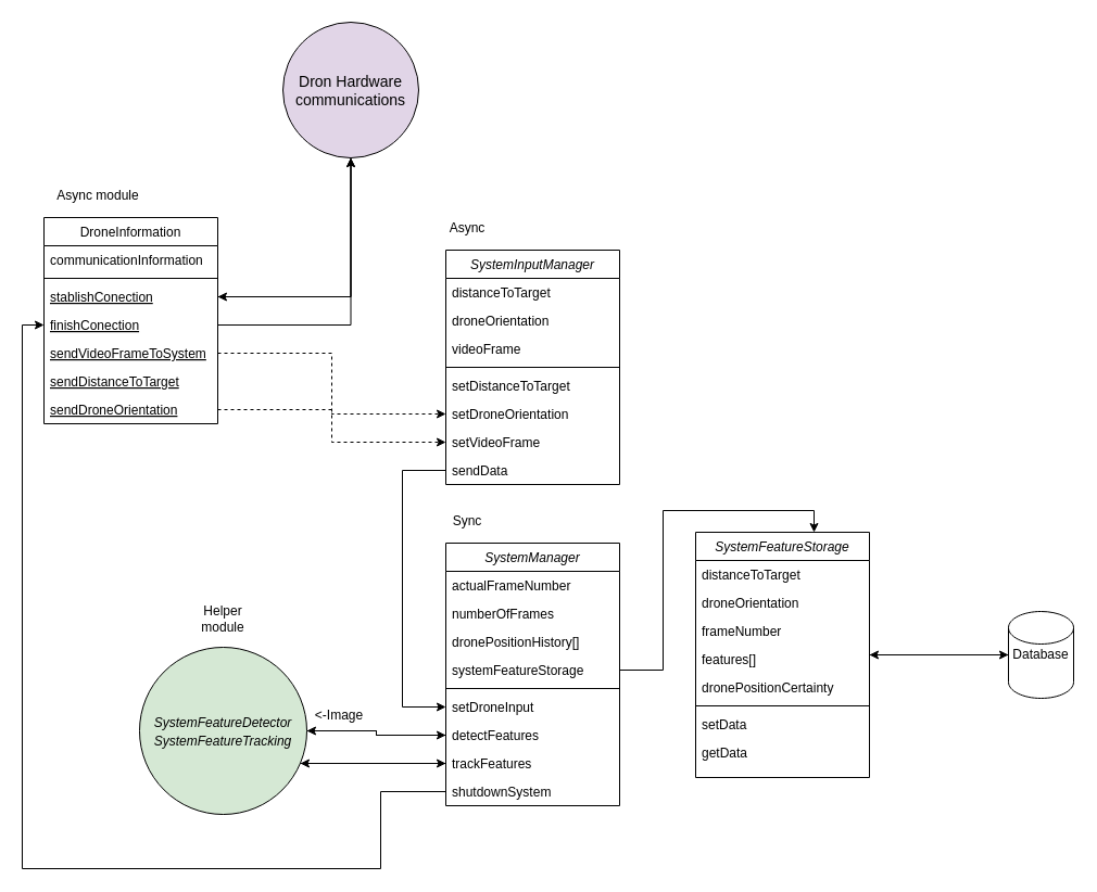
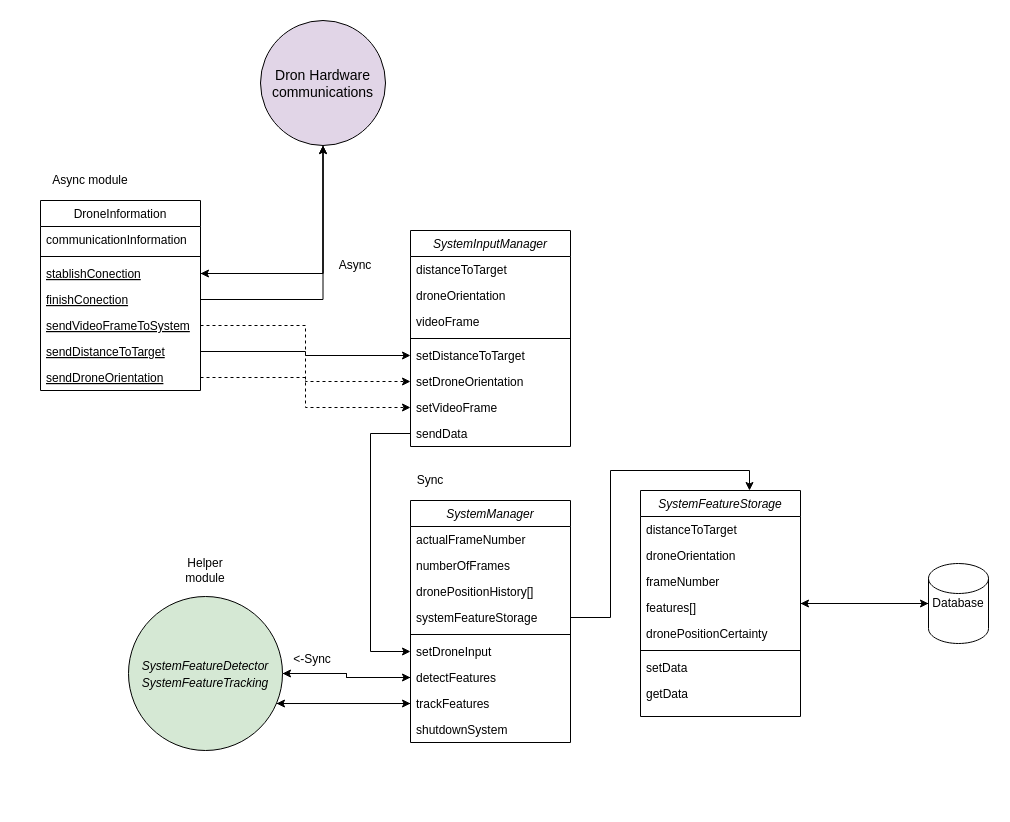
  <mxCell id="0" />
  <mxCell id="1" parent="0" />
  <mxCell id="2" style="edgeStyle=orthogonalEdgeStyle;rounded=0;orthogonalLoop=1;jettySize=auto;html=1;exitX=1;exitY=0.5;exitDx=0;exitDy=0;fontSize=20;" parent="1" source="7" target="15" edge="1"><mxGeometry relative="1" as="geometry" /></mxCell>
- <mxCell id="3" value="Async" style="text;html=1;strokeColor=none;fillColor=none;align=center;verticalAlign=middle;whiteSpace=wrap;rounded=0;" parent="1" vertex="1"><mxGeometry x="410" y="200" width="40" height="20" as="geometry" /></mxCell>
+ <mxCell id="3" value="Async" style="text;html=1;strokeColor=none;fillColor=none;align=center;verticalAlign=middle;whiteSpace=wrap;rounded=0;" parent="1" vertex="1"><mxGeometry x="335" y="255" width="40" height="20" as="geometry" /></mxCell>
  <mxCell id="4" value="DroneInformation" style="swimlane;fontStyle=0;align=center;verticalAlign=top;childLayout=stackLayout;horizontal=1;startSize=26;horizontalStack=0;resizeParent=1;resizeLast=0;collapsible=1;marginBottom=0;rounded=0;shadow=0;strokeWidth=1;" parent="1" vertex="1"><mxGeometry x="40" y="200" width="160" height="190" as="geometry"><mxRectangle x="130" y="380" width="160" height="26" as="alternateBounds" /></mxGeometry></mxCell>
  <mxCell id="5" value="communicationInformation" style="text;align=left;verticalAlign=top;spacingLeft=4;spacingRight=4;overflow=hidden;rotatable=0;points=[[0,0.5],[1,0.5]];portConstraint=eastwest;rounded=0;shadow=0;html=0;" parent="4" vertex="1"><mxGeometry y="26" width="160" height="26" as="geometry" /></mxCell>
  <mxCell id="6" value="" style="line;html=1;strokeWidth=1;align=left;verticalAlign=middle;spacingTop=-1;spacingLeft=3;spacingRight=3;rotatable=0;labelPosition=right;points=[];portConstraint=eastwest;" parent="4" vertex="1"><mxGeometry y="52" width="160" height="8" as="geometry" /></mxCell>
  <mxCell id="7" value="stablishConection" style="text;align=left;verticalAlign=top;spacingLeft=4;spacingRight=4;overflow=hidden;rotatable=0;points=[[0,0.5],[1,0.5]];portConstraint=eastwest;fontStyle=4" parent="4" vertex="1"><mxGeometry y="60" width="160" height="26" as="geometry" /></mxCell>
  <mxCell id="8" value="finishConection" style="text;align=left;verticalAlign=top;spacingLeft=4;spacingRight=4;overflow=hidden;rotatable=0;points=[[0,0.5],[1,0.5]];portConstraint=eastwest;fontStyle=4" parent="4" vertex="1"><mxGeometry y="86" width="160" height="26" as="geometry" /></mxCell>
  <mxCell id="9" value="sendVideoFrameToSystem" style="text;align=left;verticalAlign=top;spacingLeft=4;spacingRight=4;overflow=hidden;rotatable=0;points=[[0,0.5],[1,0.5]];portConstraint=eastwest;fontStyle=4" parent="4" vertex="1"><mxGeometry y="112" width="160" height="26" as="geometry" /></mxCell>
  <mxCell id="10" value="sendDistanceToTarget" style="text;align=left;verticalAlign=top;spacingLeft=4;spacingRight=4;overflow=hidden;rotatable=0;points=[[0,0.5],[1,0.5]];portConstraint=eastwest;fontStyle=4" parent="4" vertex="1"><mxGeometry y="138" width="160" height="26" as="geometry" /></mxCell>
  <mxCell id="11" value="sendDroneOrientation" style="text;align=left;verticalAlign=top;spacingLeft=4;spacingRight=4;overflow=hidden;rotatable=0;points=[[0,0.5],[1,0.5]];portConstraint=eastwest;fontStyle=4" parent="4" vertex="1"><mxGeometry y="164" width="160" height="26" as="geometry" /></mxCell>
  <mxCell id="12" value="Async module" style="text;html=1;strokeColor=none;fillColor=none;align=center;verticalAlign=middle;whiteSpace=wrap;rounded=0;" parent="1" vertex="1"><mxGeometry x="40" y="170" width="100" height="20" as="geometry" /></mxCell>
  <mxCell id="13" style="edgeStyle=orthogonalEdgeStyle;rounded=0;orthogonalLoop=1;jettySize=auto;html=1;dashed=1;" parent="1" source="9" target="25" edge="1"><mxGeometry relative="1" as="geometry" /></mxCell>
  <mxCell id="14" style="edgeStyle=orthogonalEdgeStyle;rounded=0;orthogonalLoop=1;jettySize=auto;html=1;fontSize=20;" parent="1" source="15" target="7" edge="1"><mxGeometry relative="1" as="geometry" /></mxCell>
  <mxCell id="15" value="Dron Hardware&lt;br style=&quot;font-size: 14px;&quot;&gt;communications" style="ellipse;whiteSpace=wrap;html=1;aspect=fixed;fontSize=14;fillColor=#e1d5e7;" parent="1" vertex="1"><mxGeometry x="260" y="20" width="125" height="125" as="geometry" /></mxCell>
+ <mxCell id="16" style="edgeStyle=orthogonalEdgeStyle;rounded=0;orthogonalLoop=1;jettySize=auto;html=1;exitX=1;exitY=0.5;exitDx=0;exitDy=0;fontSize=20;" parent="1" source="10" target="23" edge="1"><mxGeometry relative="1" as="geometry" /></mxCell>
  <mxCell id="17" style="edgeStyle=orthogonalEdgeStyle;rounded=0;orthogonalLoop=1;jettySize=auto;html=1;exitX=1;exitY=0.5;exitDx=0;exitDy=0;fontSize=20;dashed=1;" parent="1" source="11" target="24" edge="1"><mxGeometry relative="1" as="geometry" /></mxCell>
  <mxCell id="18" value="SystemInputManager" style="swimlane;fontStyle=2;align=center;verticalAlign=top;childLayout=stackLayout;horizontal=1;startSize=26;horizontalStack=0;resizeParent=1;resizeLast=0;collapsible=1;marginBottom=0;rounded=0;shadow=0;strokeWidth=1;" parent="1" vertex="1"><mxGeometry x="410" y="230" width="160" height="216" as="geometry"><mxRectangle x="330" y="660" width="160" height="26" as="alternateBounds" /></mxGeometry></mxCell>
  <mxCell id="19" value="distanceToTarget" style="text;align=left;verticalAlign=top;spacingLeft=4;spacingRight=4;overflow=hidden;rotatable=0;points=[[0,0.5],[1,0.5]];portConstraint=eastwest;" parent="18" vertex="1"><mxGeometry y="26" width="160" height="26" as="geometry" /></mxCell>
  <mxCell id="20" value="droneOrientation" style="text;align=left;verticalAlign=top;spacingLeft=4;spacingRight=4;overflow=hidden;rotatable=0;points=[[0,0.5],[1,0.5]];portConstraint=eastwest;rounded=0;shadow=0;html=0;" parent="18" vertex="1"><mxGeometry y="52" width="160" height="26" as="geometry" /></mxCell>
  <mxCell id="21" value="videoFrame" style="text;align=left;verticalAlign=top;spacingLeft=4;spacingRight=4;overflow=hidden;rotatable=0;points=[[0,0.5],[1,0.5]];portConstraint=eastwest;rounded=0;shadow=0;html=0;" parent="18" vertex="1"><mxGeometry y="78" width="160" height="26" as="geometry" /></mxCell>
  <mxCell id="22" value="" style="line;html=1;strokeWidth=1;align=left;verticalAlign=middle;spacingTop=-1;spacingLeft=3;spacingRight=3;rotatable=0;labelPosition=right;points=[];portConstraint=eastwest;" parent="18" vertex="1"><mxGeometry y="104" width="160" height="8" as="geometry" /></mxCell>
  <mxCell id="23" value="setDistanceToTarget" style="text;align=left;verticalAlign=top;spacingLeft=4;spacingRight=4;overflow=hidden;rotatable=0;points=[[0,0.5],[1,0.5]];portConstraint=eastwest;" parent="18" vertex="1"><mxGeometry y="112" width="160" height="26" as="geometry" /></mxCell>
  <mxCell id="24" value="setDroneOrientation" style="text;align=left;verticalAlign=top;spacingLeft=4;spacingRight=4;overflow=hidden;rotatable=0;points=[[0,0.5],[1,0.5]];portConstraint=eastwest;" parent="18" vertex="1"><mxGeometry y="138" width="160" height="26" as="geometry" /></mxCell>
  <mxCell id="25" value="setVideoFrame" style="text;align=left;verticalAlign=top;spacingLeft=4;spacingRight=4;overflow=hidden;rotatable=0;points=[[0,0.5],[1,0.5]];portConstraint=eastwest;" parent="18" vertex="1"><mxGeometry y="164" width="160" height="26" as="geometry" /></mxCell>
  <mxCell id="26" value="sendData" style="text;align=left;verticalAlign=top;spacingLeft=4;spacingRight=4;overflow=hidden;rotatable=0;points=[[0,0.5],[1,0.5]];portConstraint=eastwest;" parent="18" vertex="1"><mxGeometry y="190" width="160" height="26" as="geometry" /></mxCell>
  <mxCell id="27" value="Sync" style="text;html=1;strokeColor=none;fillColor=none;align=center;verticalAlign=middle;whiteSpace=wrap;rounded=0;" parent="1" vertex="1"><mxGeometry x="410" y="470" width="40" height="20" as="geometry" /></mxCell>
  <mxCell id="28" style="edgeStyle=orthogonalEdgeStyle;rounded=0;orthogonalLoop=1;jettySize=auto;html=1;fontSize=14;" parent="1" source="46" target="32" edge="1"><mxGeometry relative="1" as="geometry"><mxPoint x="280" y="573" as="targetPoint" /></mxGeometry></mxCell>
  <mxCell id="29" style="edgeStyle=orthogonalEdgeStyle;rounded=0;orthogonalLoop=1;jettySize=auto;html=1;fontSize=14;" parent="1" source="32" target="46" edge="1"><mxGeometry relative="1" as="geometry"><mxPoint x="280" y="599" as="sourcePoint" /></mxGeometry></mxCell>
  <mxCell id="30" style="edgeStyle=orthogonalEdgeStyle;rounded=0;orthogonalLoop=1;jettySize=auto;html=1;fontSize=12;" parent="1" source="52" target="37" edge="1"><mxGeometry relative="1" as="geometry" /></mxCell>
  <mxCell id="31" style="edgeStyle=orthogonalEdgeStyle;rounded=0;orthogonalLoop=1;jettySize=auto;html=1;" edge="1" parent="1" source="32" target="47"><mxGeometry relative="1" as="geometry"><Array as="points"><mxPoint x="310" y="703" /><mxPoint x="310" y="703" /></Array></mxGeometry></mxCell>
  <mxCell id="32" value="&lt;span style=&quot;font-size: 12px ; font-style: italic&quot;&gt;SystemFeatureDetector&lt;br&gt;&lt;/span&gt;&lt;span style=&quot;font-size: 12px ; font-style: italic&quot;&gt;SystemFeatureTracking&lt;/span&gt;&lt;span style=&quot;font-size: 12px ; font-style: italic&quot;&gt;&lt;br&gt;&lt;/span&gt;" style="ellipse;whiteSpace=wrap;html=1;aspect=fixed;fontSize=14;fillColor=#d5e8d4;" parent="1" vertex="1"><mxGeometry x="128" y="596" width="154" height="154" as="geometry" /></mxCell>
- <mxCell id="33" value="&amp;lt;-Image" style="text;html=1;strokeColor=none;fillColor=none;align=center;verticalAlign=middle;whiteSpace=wrap;rounded=0;fontSize=12;" parent="1" vertex="1"><mxGeometry x="282" y="649" width="60" height="20" as="geometry" /></mxCell>
+ <mxCell id="33" value="&amp;lt;-Sync" style="text;html=1;strokeColor=none;fillColor=none;align=center;verticalAlign=middle;whiteSpace=wrap;rounded=0;fontSize=12;" parent="1" vertex="1"><mxGeometry x="282" y="649" width="60" height="20" as="geometry" /></mxCell>
  <mxCell id="34" value="Helper module" style="text;html=1;strokeColor=none;fillColor=none;align=center;verticalAlign=middle;whiteSpace=wrap;rounded=0;fontSize=12;" parent="1" vertex="1"><mxGeometry x="185" y="560" width="40" height="20" as="geometry" /></mxCell>
  <mxCell id="35" style="edgeStyle=orthogonalEdgeStyle;rounded=0;orthogonalLoop=1;jettySize=auto;html=1;fontSize=12;" parent="1" source="26" target="45" edge="1"><mxGeometry relative="1" as="geometry"><Array as="points"><mxPoint x="370" y="433" /><mxPoint x="370" y="651" /></Array></mxGeometry></mxCell>
  <mxCell id="36" style="edgeStyle=orthogonalEdgeStyle;rounded=0;orthogonalLoop=1;jettySize=auto;html=1;fontSize=12;" parent="1" source="37" target="52" edge="1"><mxGeometry relative="1" as="geometry" /></mxCell>
  <mxCell id="37" value="Database" style="shape=cylinder2;whiteSpace=wrap;html=1;boundedLbl=1;backgroundOutline=1;size=15;fontSize=12;" parent="1" vertex="1"><mxGeometry x="928" y="563" width="60" height="80" as="geometry" /></mxCell>
  <mxCell id="38" style="edgeStyle=orthogonalEdgeStyle;rounded=0;orthogonalLoop=1;jettySize=auto;html=1;fontSize=12;" parent="1" source="43" target="52" edge="1"><mxGeometry relative="1" as="geometry"><Array as="points"><mxPoint x="610" y="617" /><mxPoint x="610" y="470" /><mxPoint x="749" y="470" /></Array></mxGeometry></mxCell>
  <mxCell id="39" value="SystemManager" style="swimlane;fontStyle=2;align=center;verticalAlign=top;childLayout=stackLayout;horizontal=1;startSize=26;horizontalStack=0;resizeParent=1;resizeLast=0;collapsible=1;marginBottom=0;rounded=0;shadow=0;strokeWidth=1;" parent="1" vertex="1"><mxGeometry x="410" y="500" width="160" height="242" as="geometry"><mxRectangle x="330" y="660" width="160" height="26" as="alternateBounds" /></mxGeometry></mxCell>
  <mxCell id="40" value="actualFrameNumber" style="text;align=left;verticalAlign=top;spacingLeft=4;spacingRight=4;overflow=hidden;rotatable=0;points=[[0,0.5],[1,0.5]];portConstraint=eastwest;" parent="39" vertex="1"><mxGeometry y="26" width="160" height="26" as="geometry" /></mxCell>
  <mxCell id="41" value="numberOfFrames" style="text;align=left;verticalAlign=top;spacingLeft=4;spacingRight=4;overflow=hidden;rotatable=0;points=[[0,0.5],[1,0.5]];portConstraint=eastwest;rounded=0;shadow=0;html=0;" parent="39" vertex="1"><mxGeometry y="52" width="160" height="26" as="geometry" /></mxCell>
  <mxCell id="42" value="dronePositionHistory[]" style="text;align=left;verticalAlign=top;spacingLeft=4;spacingRight=4;overflow=hidden;rotatable=0;points=[[0,0.5],[1,0.5]];portConstraint=eastwest;rounded=0;shadow=0;html=0;" parent="39" vertex="1"><mxGeometry y="78" width="160" height="26" as="geometry" /></mxCell>
  <mxCell id="43" value="systemFeatureStorage" style="text;align=left;verticalAlign=top;spacingLeft=4;spacingRight=4;overflow=hidden;rotatable=0;points=[[0,0.5],[1,0.5]];portConstraint=eastwest;rounded=0;shadow=0;html=0;" parent="39" vertex="1"><mxGeometry y="104" width="160" height="26" as="geometry" /></mxCell>
  <mxCell id="44" value="" style="line;html=1;strokeWidth=1;align=left;verticalAlign=middle;spacingTop=-1;spacingLeft=3;spacingRight=3;rotatable=0;labelPosition=right;points=[];portConstraint=eastwest;" parent="39" vertex="1"><mxGeometry y="130" width="160" height="8" as="geometry" /></mxCell>
  <mxCell id="45" value="setDroneInput" style="text;align=left;verticalAlign=top;spacingLeft=4;spacingRight=4;overflow=hidden;rotatable=0;points=[[0,0.5],[1,0.5]];portConstraint=eastwest;rounded=0;shadow=0;html=0;" parent="39" vertex="1"><mxGeometry y="138" width="160" height="26" as="geometry" /></mxCell>
  <mxCell id="46" value="detectFeatures" style="text;align=left;verticalAlign=top;spacingLeft=4;spacingRight=4;overflow=hidden;rotatable=0;points=[[0,0.5],[1,0.5]];portConstraint=eastwest;rounded=0;shadow=0;html=0;" parent="39" vertex="1"><mxGeometry y="164" width="160" height="26" as="geometry" /></mxCell>
  <mxCell id="47" value="trackFeatures" style="text;align=left;verticalAlign=top;spacingLeft=4;spacingRight=4;overflow=hidden;rotatable=0;points=[[0,0.5],[1,0.5]];portConstraint=eastwest;rounded=0;shadow=0;html=0;" parent="39" vertex="1"><mxGeometry y="190" width="160" height="26" as="geometry" /></mxCell>
  <mxCell id="48" value="shutdownSystem" style="text;align=left;verticalAlign=top;spacingLeft=4;spacingRight=4;overflow=hidden;rotatable=0;points=[[0,0.5],[1,0.5]];portConstraint=eastwest;rounded=0;shadow=0;html=0;" vertex="1" parent="39"><mxGeometry y="216" width="160" height="26" as="geometry" /></mxCell>
- <mxCell id="49" style="edgeStyle=orthogonalEdgeStyle;rounded=0;orthogonalLoop=1;jettySize=auto;html=1;entryX=0;entryY=0.5;entryDx=0;entryDy=0;" edge="1" parent="1" source="48" target="8"><mxGeometry relative="1" as="geometry"><Array as="points"><mxPoint x="350" y="729" /><mxPoint x="350" y="800" /><mxPoint x="20" y="800" /><mxPoint x="20" y="299" /></Array></mxGeometry></mxCell>
  <mxCell id="50" style="edgeStyle=orthogonalEdgeStyle;rounded=0;orthogonalLoop=1;jettySize=auto;html=1;" edge="1" parent="1" source="8" target="15"><mxGeometry relative="1" as="geometry" /></mxCell>
  <mxCell id="51" style="edgeStyle=orthogonalEdgeStyle;rounded=0;orthogonalLoop=1;jettySize=auto;html=1;entryX=0.961;entryY=0.695;entryDx=0;entryDy=0;entryPerimeter=0;" edge="1" parent="1" source="47" target="32"><mxGeometry relative="1" as="geometry"><mxPoint x="300" y="700" as="targetPoint" /></mxGeometry></mxCell>
  <mxCell id="52" value="SystemFeatureStorage" style="swimlane;fontStyle=2;align=center;verticalAlign=top;childLayout=stackLayout;horizontal=1;startSize=26;horizontalStack=0;resizeParent=1;resizeLast=0;collapsible=1;marginBottom=0;rounded=0;shadow=0;strokeWidth=1;" parent="1" vertex="1"><mxGeometry x="640" y="490" width="160" height="226" as="geometry"><mxRectangle x="330" y="660" width="160" height="26" as="alternateBounds" /></mxGeometry></mxCell>
  <mxCell id="53" value="distanceToTarget" style="text;align=left;verticalAlign=top;spacingLeft=4;spacingRight=4;overflow=hidden;rotatable=0;points=[[0,0.5],[1,0.5]];portConstraint=eastwest;" parent="52" vertex="1"><mxGeometry y="26" width="160" height="26" as="geometry" /></mxCell>
  <mxCell id="54" value="droneOrientation" style="text;align=left;verticalAlign=top;spacingLeft=4;spacingRight=4;overflow=hidden;rotatable=0;points=[[0,0.5],[1,0.5]];portConstraint=eastwest;rounded=0;shadow=0;html=0;" parent="52" vertex="1"><mxGeometry y="52" width="160" height="26" as="geometry" /></mxCell>
  <mxCell id="55" value="frameNumber" style="text;align=left;verticalAlign=top;spacingLeft=4;spacingRight=4;overflow=hidden;rotatable=0;points=[[0,0.5],[1,0.5]];portConstraint=eastwest;rounded=0;shadow=0;html=0;" parent="52" vertex="1"><mxGeometry y="78" width="160" height="26" as="geometry" /></mxCell>
  <mxCell id="56" value="features[]" style="text;align=left;verticalAlign=top;spacingLeft=4;spacingRight=4;overflow=hidden;rotatable=0;points=[[0,0.5],[1,0.5]];portConstraint=eastwest;" parent="52" vertex="1"><mxGeometry y="104" width="160" height="26" as="geometry" /></mxCell>
  <mxCell id="57" value="dronePositionCertainty" style="text;align=left;verticalAlign=top;spacingLeft=4;spacingRight=4;overflow=hidden;rotatable=0;points=[[0,0.5],[1,0.5]];portConstraint=eastwest;" parent="52" vertex="1"><mxGeometry y="130" width="160" height="26" as="geometry" /></mxCell>
  <mxCell id="58" value="" style="line;html=1;strokeWidth=1;align=left;verticalAlign=middle;spacingTop=-1;spacingLeft=3;spacingRight=3;rotatable=0;labelPosition=right;points=[];portConstraint=eastwest;" parent="52" vertex="1"><mxGeometry y="156" width="160" height="8" as="geometry" /></mxCell>
  <mxCell id="59" value="setData" style="text;align=left;verticalAlign=top;spacingLeft=4;spacingRight=4;overflow=hidden;rotatable=0;points=[[0,0.5],[1,0.5]];portConstraint=eastwest;" parent="52" vertex="1"><mxGeometry y="164" width="160" height="26" as="geometry" /></mxCell>
  <mxCell id="60" value="getData" style="text;align=left;verticalAlign=top;spacingLeft=4;spacingRight=4;overflow=hidden;rotatable=0;points=[[0,0.5],[1,0.5]];portConstraint=eastwest;" parent="52" vertex="1"><mxGeometry y="190" width="160" height="26" as="geometry" /></mxCell>
